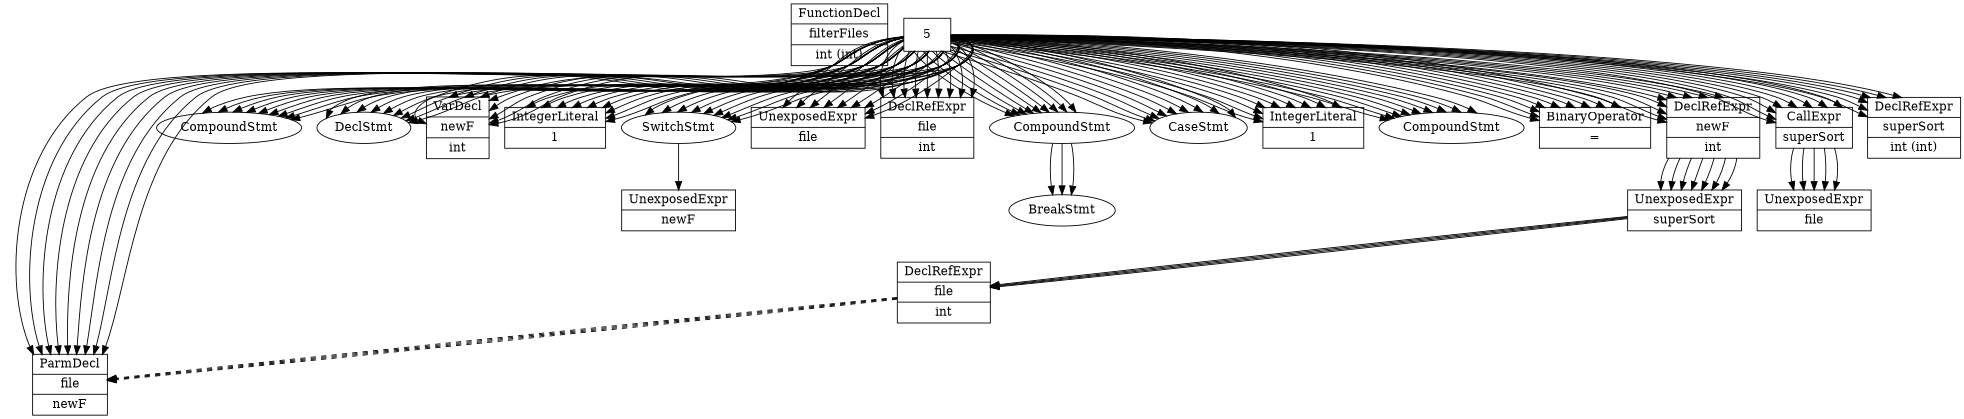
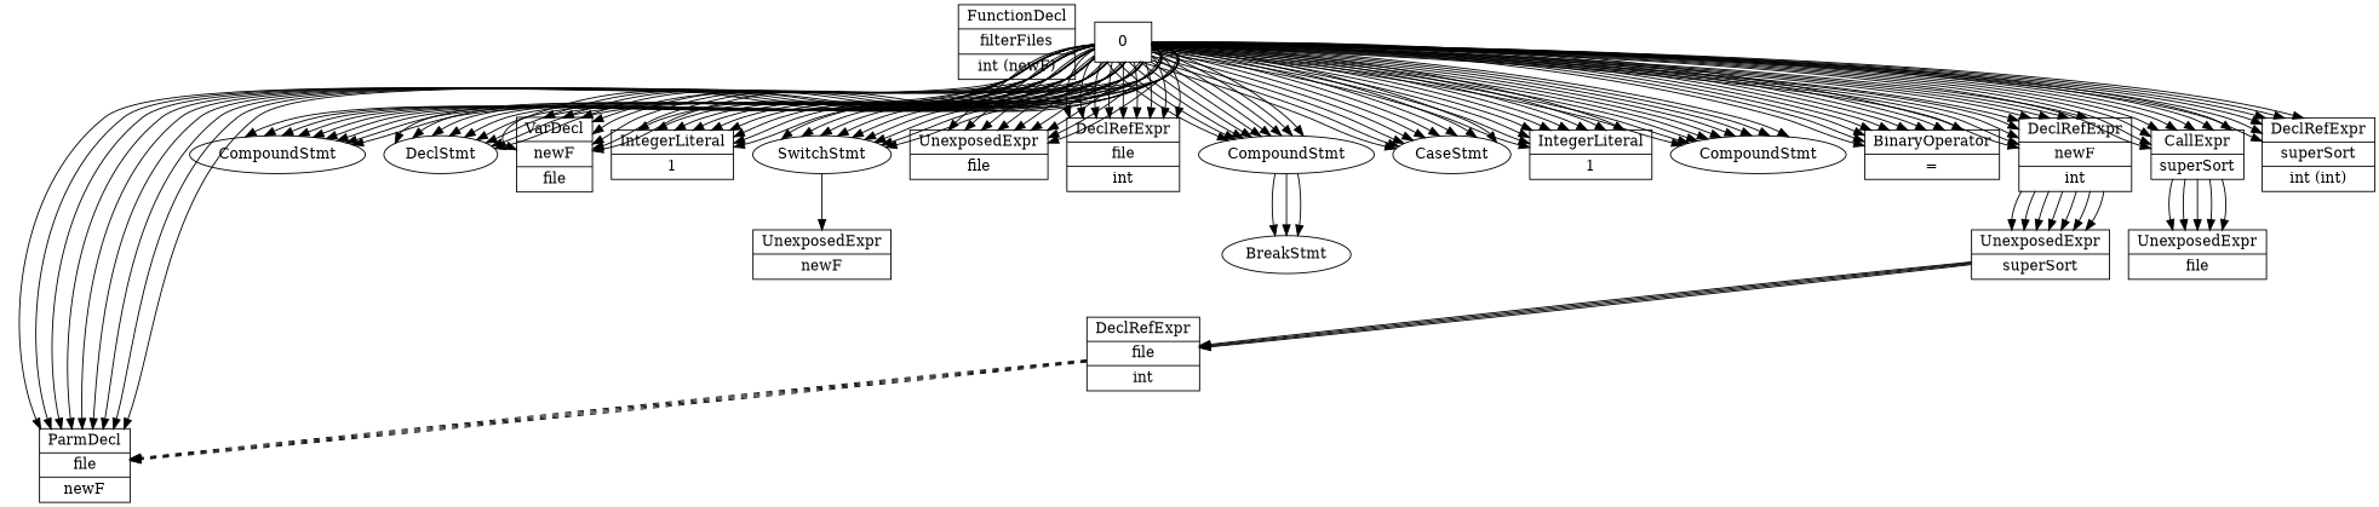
  digraph {
    node [shape=record]
-   n1 [label="{FunctionDecl | filterFiles | int (int)}"]
+   n1 [label="{FunctionDecl | filterFiles | int (newF)}"]
    n2 [label="{ParmDecl | file | newF}"]
    n3 [label=CompoundStmt shape=oval]
    n4 [label=DeclStmt shape=oval]
-   n5 [label="{VarDecl | newF | int}"]
+   n5 [label="{VarDecl | newF | file}"]
    n6 [label="{IntegerLiteral | 1}"]
    n7 [label=SwitchStmt shape=oval]
    n8 [label="{UnexposedExpr | newF}"]
    n9 [label="{UnexposedExpr | file}"]
    n10 [label="{DeclRefExpr | file | int}"]
    n11 [label=CompoundStmt shape=oval]
    n12 [label=BreakStmt shape=oval]
    n13 [label=CaseStmt shape=oval]
    n14 [label="{IntegerLiteral | 1}"]
    n15 [label=CompoundStmt shape=oval]
    n16 [label="{BinaryOperator | \=}"]
    n17 [label="{DeclRefExpr | newF | int}"]
    n18 [label="{UnexposedExpr | superSort}"]
    n19 [label="{DeclRefExpr | file | int}"]
    n20 [label="{CallExpr | superSort}"]
    n21 [label="{UnexposedExpr | file}"]
    n22 [label="{DeclRefExpr | superSort | int (int)}"]
-   0 [label=5]
+   0
    n7 -> n8
    n11 -> n12
    n11 -> n12
    n11 -> n12
    n17 -> n18
    n17 -> n18
    n17 -> n18
    n17 -> n18
    n17 -> n18
    n17 -> n18
    n17 -> n18
    n18 -> n19
    n18 -> n19
    n18 -> n19
    n18 -> n19
    n19 -> n2 [style=dashed]
    n19 -> n2 [style=dashed]
    n19 -> n2 [style=dashed]
    n19 -> n2 [style=dashed]
    n20 -> n21
    n20 -> n21
    n20 -> n21
    n20 -> n21
    n20 -> n21
    0 -> n2
    0 -> n2
    0 -> n2
    0 -> n2
    0 -> n2
    0 -> n2
    0 -> n2
    0 -> n2
    0 -> n2
    0 -> n3
    0 -> n3
    0 -> n3
    0 -> n3
    0 -> n3
    0 -> n3
    0 -> n3
    0 -> n3
    0 -> n3
    0 -> n4
    0 -> n4
    0 -> n4
    0 -> n4
    0 -> n4
    0 -> n4
    0 -> n4
    0 -> n4
    0 -> n4
    0 -> n5
    0 -> n5
    0 -> n5
    0 -> n5
    0 -> n5
    0 -> n5
    0 -> n5
    0 -> n5
    0 -> n5
    0 -> n6
    0 -> n6
    0 -> n6
    0 -> n6
    0 -> n6
    0 -> n6
    0 -> n6
    0 -> n6
    0 -> n6
    0 -> n7
    0 -> n7
    0 -> n7
    0 -> n7
    0 -> n7
    0 -> n7
    0 -> n7
    0 -> n7
    0 -> n7
    0 -> n9
    0 -> n9
    0 -> n9
    0 -> n9
    0 -> n9
    0 -> n9
    0 -> n9
    0 -> n9
    0 -> n9
    0 -> n10
    0 -> n10
    0 -> n10
    0 -> n10
    0 -> n10
    0 -> n10
    0 -> n10
    0 -> n10
    0 -> n10
    0 -> n11
    0 -> n11
    0 -> n11
    0 -> n11
    0 -> n11
    0 -> n11
    0 -> n11
    0 -> n11
    0 -> n11
    0 -> n13
    0 -> n13
    0 -> n13
    0 -> n13
    0 -> n13
    0 -> n13
    0 -> n13
    0 -> n13
    0 -> n13
    0 -> n14
    0 -> n14
    0 -> n14
    0 -> n14
    0 -> n14
    0 -> n14
    0 -> n14
    0 -> n14
    0 -> n14
    0 -> n15
    0 -> n15
    0 -> n15
    0 -> n15
    0 -> n15
    0 -> n15
    0 -> n15
    0 -> n15
    0 -> n15
    0 -> n16
    0 -> n16
    0 -> n16
    0 -> n16
    0 -> n16
    0 -> n16
    0 -> n16
    0 -> n16
    0 -> n16
    0 -> n17
    0 -> n17
    0 -> n17
    0 -> n17
    0 -> n17
    0 -> n17
    0 -> n17
    0 -> n17
    0 -> n17
    0 -> n20
    0 -> n20
    0 -> n20
    0 -> n20
    0 -> n20
    0 -> n20
    0 -> n20
    0 -> n20
    0 -> n22
    0 -> n22
    0 -> n22
    0 -> n22
    0 -> n22
    0 -> n22
  }
